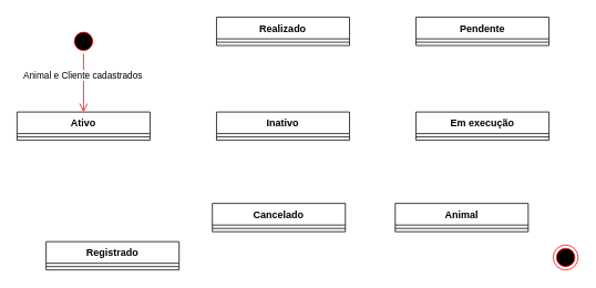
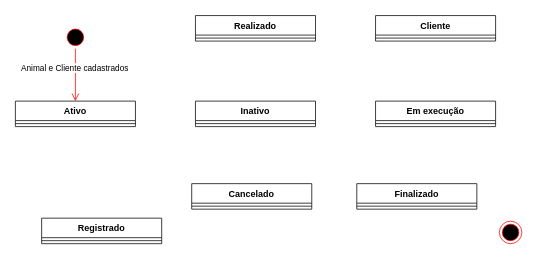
  <mxCell id="0" />
  <mxCell id="1" parent="0" />
  <mxCell id="2" value="" style="ellipse;html=1;shape=startState;fillColor=#000000;strokeColor=#ff0000;" vertex="1" parent="1"><mxGeometry x="85" y="34" width="30" height="30" as="geometry" /></mxCell>
  <mxCell id="3" value="" style="edgeStyle=orthogonalEdgeStyle;html=1;verticalAlign=bottom;endArrow=open;endSize=8;strokeColor=#ff0000;rounded=0;entryX=0.5;entryY=0;entryDx=0;entryDy=0;" edge="1" source="2" parent="1" target="6"><mxGeometry relative="1" as="geometry"><mxPoint x="100" y="124" as="targetPoint" /></mxGeometry></mxCell>
  <mxCell id="4" value="Animal e Cliente cadastrados" style="edgeLabel;html=1;align=center;verticalAlign=middle;resizable=0;points=[];" vertex="1" connectable="0" parent="3"><mxGeometry x="0.324" y="-4" relative="1" as="geometry"><mxPoint x="2" y="-21" as="offset" /></mxGeometry></mxCell>
  <mxCell id="5" value="" style="ellipse;html=1;shape=endState;fillColor=#000000;strokeColor=#ff0000;" vertex="1" parent="1"><mxGeometry x="665" y="294" width="30" height="30" as="geometry" /></mxCell>
  <mxCell id="6" value="Ativo" style="swimlane;fontStyle=1;align=center;verticalAlign=top;childLayout=stackLayout;horizontal=1;startSize=26;horizontalStack=0;resizeParent=1;resizeParentMax=0;resizeLast=0;collapsible=1;marginBottom=0;" vertex="1" parent="1"><mxGeometry x="20" y="134" width="160" height="34" as="geometry" /></mxCell>
  <mxCell id="7" value="" style="line;strokeWidth=1;fillColor=none;align=left;verticalAlign=middle;spacingTop=-1;spacingLeft=3;spacingRight=3;rotatable=0;labelPosition=right;points=[];portConstraint=eastwest;" vertex="1" parent="6"><mxGeometry y="26" width="160" height="8" as="geometry" /></mxCell>
  <mxCell id="8" value="Inativo" style="swimlane;fontStyle=1;align=center;verticalAlign=top;childLayout=stackLayout;horizontal=1;startSize=26;horizontalStack=0;resizeParent=1;resizeParentMax=0;resizeLast=0;collapsible=1;marginBottom=0;" vertex="1" parent="1"><mxGeometry x="260" y="134" width="160" height="34" as="geometry" /></mxCell>
  <mxCell id="9" value="" style="line;strokeWidth=1;fillColor=none;align=left;verticalAlign=middle;spacingTop=-1;spacingLeft=3;spacingRight=3;rotatable=0;labelPosition=right;points=[];portConstraint=eastwest;" vertex="1" parent="8"><mxGeometry y="26" width="160" height="8" as="geometry" /></mxCell>
  <mxCell id="10" value="Realizado" style="swimlane;fontStyle=1;align=center;verticalAlign=top;childLayout=stackLayout;horizontal=1;startSize=26;horizontalStack=0;resizeParent=1;resizeParentMax=0;resizeLast=0;collapsible=1;marginBottom=0;" vertex="1" parent="1"><mxGeometry x="260" y="20" width="160" height="34" as="geometry" /></mxCell>
  <mxCell id="11" value="" style="line;strokeWidth=1;fillColor=none;align=left;verticalAlign=middle;spacingTop=-1;spacingLeft=3;spacingRight=3;rotatable=0;labelPosition=right;points=[];portConstraint=eastwest;" vertex="1" parent="10"><mxGeometry y="26" width="160" height="8" as="geometry" /></mxCell>
- <mxCell id="12" value="Pendente" style="swimlane;fontStyle=1;align=center;verticalAlign=top;childLayout=stackLayout;horizontal=1;startSize=26;horizontalStack=0;resizeParent=1;resizeParentMax=0;resizeLast=0;collapsible=1;marginBottom=0;" vertex="1" parent="1"><mxGeometry x="500" y="20" width="160" height="34" as="geometry" /></mxCell>
+ <mxCell id="12" value="Cliente" style="swimlane;fontStyle=1;align=center;verticalAlign=top;childLayout=stackLayout;horizontal=1;startSize=26;horizontalStack=0;resizeParent=1;resizeParentMax=0;resizeLast=0;collapsible=1;marginBottom=0;" vertex="1" parent="1"><mxGeometry x="500" y="20" width="160" height="34" as="geometry" /></mxCell>
  <mxCell id="13" value="" style="line;strokeWidth=1;fillColor=none;align=left;verticalAlign=middle;spacingTop=-1;spacingLeft=3;spacingRight=3;rotatable=0;labelPosition=right;points=[];portConstraint=eastwest;" vertex="1" parent="12"><mxGeometry y="26" width="160" height="8" as="geometry" /></mxCell>
  <mxCell id="14" value="Em execução" style="swimlane;fontStyle=1;align=center;verticalAlign=top;childLayout=stackLayout;horizontal=1;startSize=26;horizontalStack=0;resizeParent=1;resizeParentMax=0;resizeLast=0;collapsible=1;marginBottom=0;" vertex="1" parent="1"><mxGeometry x="500" y="134" width="160" height="34" as="geometry" /></mxCell>
  <mxCell id="15" value="" style="line;strokeWidth=1;fillColor=none;align=left;verticalAlign=middle;spacingTop=-1;spacingLeft=3;spacingRight=3;rotatable=0;labelPosition=right;points=[];portConstraint=eastwest;" vertex="1" parent="14"><mxGeometry y="26" width="160" height="8" as="geometry" /></mxCell>
  <mxCell id="16" value="Cancelado" style="swimlane;fontStyle=1;align=center;verticalAlign=top;childLayout=stackLayout;horizontal=1;startSize=26;horizontalStack=0;resizeParent=1;resizeParentMax=0;resizeLast=0;collapsible=1;marginBottom=0;" vertex="1" parent="1"><mxGeometry x="255" y="244" width="160" height="34" as="geometry" /></mxCell>
  <mxCell id="17" value="" style="line;strokeWidth=1;fillColor=none;align=left;verticalAlign=middle;spacingTop=-1;spacingLeft=3;spacingRight=3;rotatable=0;labelPosition=right;points=[];portConstraint=eastwest;" vertex="1" parent="16"><mxGeometry y="26" width="160" height="8" as="geometry" /></mxCell>
- <mxCell id="18" value="Animal" style="swimlane;fontStyle=1;align=center;verticalAlign=top;childLayout=stackLayout;horizontal=1;startSize=26;horizontalStack=0;resizeParent=1;resizeParentMax=0;resizeLast=0;collapsible=1;marginBottom=0;" vertex="1" parent="1"><mxGeometry x="475" y="244" width="160" height="34" as="geometry" /></mxCell>
+ <mxCell id="18" value="Finalizado" style="swimlane;fontStyle=1;align=center;verticalAlign=top;childLayout=stackLayout;horizontal=1;startSize=26;horizontalStack=0;resizeParent=1;resizeParentMax=0;resizeLast=0;collapsible=1;marginBottom=0;" vertex="1" parent="1"><mxGeometry x="475" y="244" width="160" height="34" as="geometry" /></mxCell>
  <mxCell id="19" value="" style="line;strokeWidth=1;fillColor=none;align=left;verticalAlign=middle;spacingTop=-1;spacingLeft=3;spacingRight=3;rotatable=0;labelPosition=right;points=[];portConstraint=eastwest;" vertex="1" parent="18"><mxGeometry y="26" width="160" height="8" as="geometry" /></mxCell>
  <mxCell id="20" value="Registrado" style="swimlane;fontStyle=1;align=center;verticalAlign=top;childLayout=stackLayout;horizontal=1;startSize=26;horizontalStack=0;resizeParent=1;resizeParentMax=0;resizeLast=0;collapsible=1;marginBottom=0;" vertex="1" parent="1"><mxGeometry x="55" y="290" width="160" height="34" as="geometry" /></mxCell>
  <mxCell id="21" value="" style="line;strokeWidth=1;fillColor=none;align=left;verticalAlign=middle;spacingTop=-1;spacingLeft=3;spacingRight=3;rotatable=0;labelPosition=right;points=[];portConstraint=eastwest;" vertex="1" parent="20"><mxGeometry y="26" width="160" height="8" as="geometry" /></mxCell>
